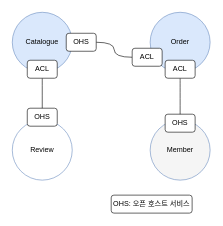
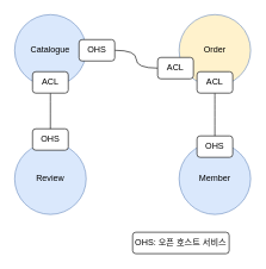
  <mxCell id="0" />
  <mxCell id="1" parent="0" />
  <mxCell id="2" value="Catalogue" style="ellipse;whiteSpace=wrap;html=1;fillColor=#dae8fc;strokeColor=#6c8ebf;" vertex="1" parent="1"><mxGeometry x="20" y="20" width="100" height="100" as="geometry" /></mxCell>
- <mxCell id="3" value="Review" style="ellipse;whiteSpace=wrap;html=1;fillColor=#ffffff;strokeColor=#6c8ebf;" vertex="1" parent="1"><mxGeometry x="20" y="200" width="100" height="100" as="geometry" /></mxCell>
- <mxCell id="4" value="Member" style="ellipse;whiteSpace=wrap;html=1;fillColor=#f5f5f5;strokeColor=#6c8ebf;" vertex="1" parent="1"><mxGeometry x="250" y="200" width="100" height="100" as="geometry" /></mxCell>
- <mxCell id="5" value="Order" style="ellipse;whiteSpace=wrap;html=1;fillColor=#dae8fc;strokeColor=#6c8ebf;" vertex="1" parent="1"><mxGeometry x="250" y="20" width="100" height="100" as="geometry" /></mxCell>
+ <mxCell id="3" value="Review" style="ellipse;whiteSpace=wrap;html=1;fillColor=#dae8fc;strokeColor=#6c8ebf;" vertex="1" parent="1"><mxGeometry x="20" y="200" width="100" height="100" as="geometry" /></mxCell>
+ <mxCell id="4" value="Member" style="ellipse;whiteSpace=wrap;html=1;fillColor=#dae8fc;strokeColor=#6c8ebf;" vertex="1" parent="1"><mxGeometry x="250" y="200" width="100" height="100" as="geometry" /></mxCell>
+ <mxCell id="5" value="Order" style="ellipse;whiteSpace=wrap;html=1;fillColor=#fff2cc;strokeColor=#6c8ebf;" vertex="1" parent="1"><mxGeometry x="250" y="20" width="100" height="100" as="geometry" /></mxCell>
  <mxCell id="6" style="edgeStyle=orthogonalEdgeStyle;rounded=0;orthogonalLoop=1;jettySize=auto;html=1;entryX=0;entryY=0.5;entryDx=0;entryDy=0;curved=1;endArrow=none;endFill=0;" edge="1" parent="1" source="7" target="12"><mxGeometry relative="1" as="geometry" /></mxCell>
  <mxCell id="7" value="OHS" style="rounded=1;whiteSpace=wrap;html=1;" vertex="1" parent="1"><mxGeometry x="110" y="55" width="50" height="30" as="geometry" /></mxCell>
  <mxCell id="8" value="OHS" style="rounded=1;whiteSpace=wrap;html=1;" vertex="1" parent="1"><mxGeometry x="275" y="190" width="50" height="30" as="geometry" /></mxCell>
  <mxCell id="9" value="OHS" style="rounded=1;whiteSpace=wrap;html=1;" vertex="1" parent="1"><mxGeometry x="45" y="180" width="50" height="30" as="geometry" /></mxCell>
  <mxCell id="10" style="edgeStyle=orthogonalEdgeStyle;rounded=0;orthogonalLoop=1;jettySize=auto;html=1;endArrow=none;endFill=0;curved=1;" edge="1" parent="1" source="11" target="8"><mxGeometry relative="1" as="geometry" /></mxCell>
  <mxCell id="11" value="ACL" style="rounded=1;whiteSpace=wrap;html=1;" vertex="1" parent="1"><mxGeometry x="275" y="100" width="50" height="30" as="geometry" /></mxCell>
  <mxCell id="12" value="ACL" style="rounded=1;whiteSpace=wrap;html=1;" vertex="1" parent="1"><mxGeometry x="220" y="80" width="50" height="30" as="geometry" /></mxCell>
  <mxCell id="13" style="edgeStyle=orthogonalEdgeStyle;rounded=0;orthogonalLoop=1;jettySize=auto;html=1;entryX=0.5;entryY=0;entryDx=0;entryDy=0;endArrow=none;endFill=0;curved=1;" edge="1" parent="1" source="14" target="9"><mxGeometry relative="1" as="geometry" /></mxCell>
  <mxCell id="14" value="ACL" style="rounded=1;whiteSpace=wrap;html=1;" vertex="1" parent="1"><mxGeometry x="45" y="100" width="50" height="30" as="geometry" /></mxCell>
  <mxCell id="15" value="OHS: 오픈 호스트 서비스" style="rounded=1;whiteSpace=wrap;html=1;" vertex="1" parent="1"><mxGeometry x="185" y="325" width="135" height="30" as="geometry" /></mxCell>
